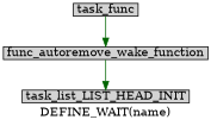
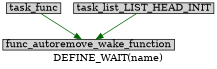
  digraph {
    label="DEFINE_WAIT(name)"
    node [margin="0.05,0.005" shape=box style=filled]
    edge [color=darkgreen]
    n1 [height=0.1 label=task_func width=0.1]
    func_autoremove_wake_function [height=0.1 width=0.1]
    task_list_LIST_HEAD_INIT [height=0.1 width=0.1]
    n1 -> func_autoremove_wake_function
-   func_autoremove_wake_function -> task_list_LIST_HEAD_INIT
+   task_list_LIST_HEAD_INIT -> func_autoremove_wake_function
  }
